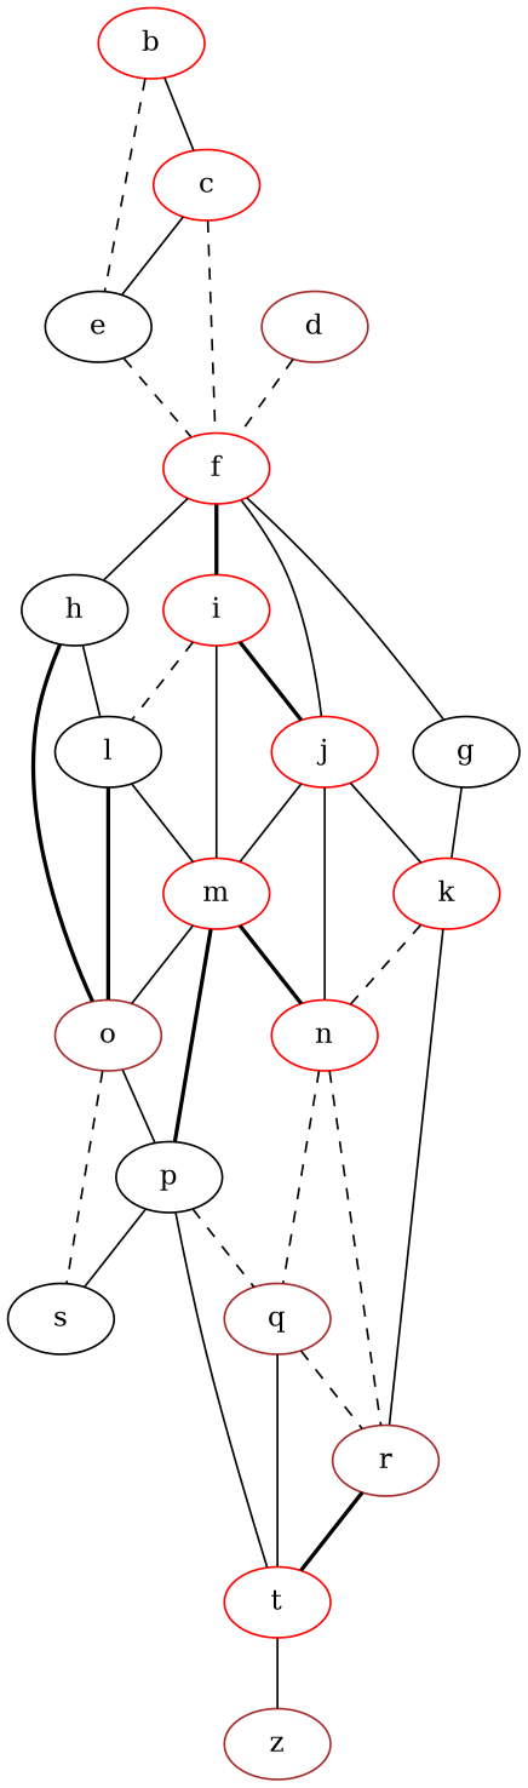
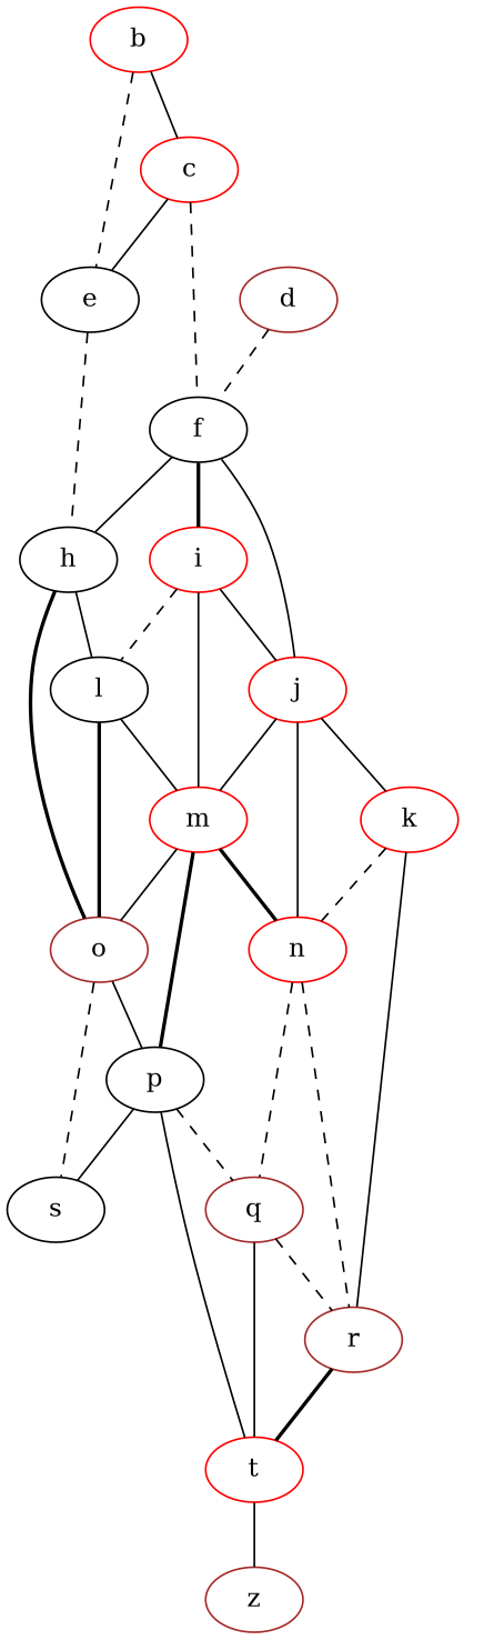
  strict graph {
    node [color=red]
    edge [style=solid]
    z [color=brown]
    t
    s [color=black]
    q [color=brown]
    r [color=brown]
    p [color=black]
    n
    m
    o [color=brown]
    l [color=black]
    k
    j
    i
    h [color=black]
-   g [color=black]
-   f
+   f [color=black]
    e [color=black]
    d [color=brown]
    c
    b
    t -- z
    q -- t
    q -- r [style=dashed]
    r -- t [style=bold]
    p -- t
    p -- s
    p -- q [style=dashed]
    n -- q [style=dashed]
    n -- r [style=dashed]
    m -- p [style=bold]
    m -- n [style=bold]
    m -- o
    o -- s [style=dashed]
    o -- p
    l -- m
    l -- o [style=bold]
    k -- r
    k -- n [style=dashed]
    j -- n
    j -- m
    j -- k
    i -- m
    i -- l [style=dashed]
-   i -- j [style=bold]
+   i -- j
    h -- o [style=bold]
    h -- l
-   g -- k
    f -- j
    f -- i [style=bold]
    f -- h
-   f -- g
-   e -- f [style=dashed]
+   e -- h [style=dashed]
    d -- f [style=dashed]
    c -- f [style=dashed]
    c -- e
    b -- e [style=dashed]
    b -- c
  }
